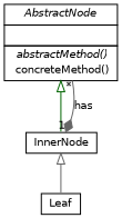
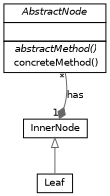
  digraph {
    nodesep=0.25
    ranksep=0.5
    node [fontcolor=black fontname=Helvetica fontsize=10 margin=0 shape=plaintext]
    edge [arrowtail=empty color=gray40 dir=back fontname=Helvetica fontsize=10 labelfontname=Helvetica labelfontsize=10 weight=10]
    n1 [height=0 label=<<table title="test.AbstractNode" border="0" cellborder="1" cellspacing="0" cellpadding="2"><tr><td><table border="0" cellspacing="0" cellpadding="1"><tr><td align="center" balign="center"> <i>AbstractNode</i> </td></tr></table></td></tr><tr><td><table border="0" cellspacing="0" cellpadding="1"><tr><td align="left" balign="left">  </td></tr></table></td></tr><tr><td><table border="0" cellspacing="0" cellpadding="1"><tr><td align="left" balign="left"> <i> abstractMethod()</i> </td></tr><tr><td align="left" balign="left">  concreteMethod() </td></tr></table></td></tr></table>> width=0]
    n2 [height=0 label=<<table title="test.InnerNode" border="0" cellborder="1" cellspacing="0" cellpadding="2"><tr><td><table border="0" cellspacing="0" cellpadding="1"><tr><td align="center" balign="center"> InnerNode </td></tr></table></td></tr></table>> width=0]
    n3 [height=0 label=<<table title="test.Leaf" border="0" cellborder="1" cellspacing="0" cellpadding="2"><tr><td><table border="0" cellspacing="0" cellpadding="1"><tr><td align="center" balign="center"> Leaf </td></tr></table></td></tr></table>> width=0]
-   n1 -> n2 [color=darkgreen]
    n2 -> n1 [arrowhead=none arrowtail=diamond headlabel="*" label=has taillabel=1 weight=6]
    n2 -> n3
  }
